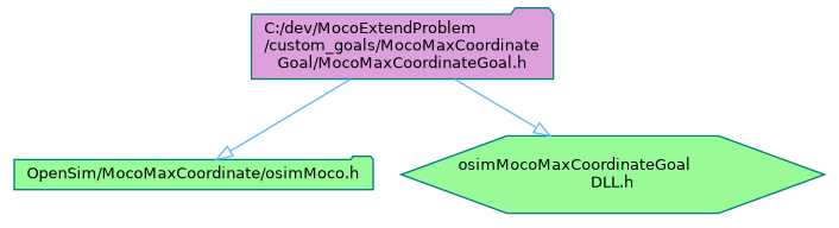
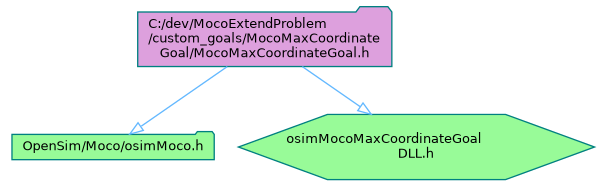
  digraph {
    fontname="DejaVu Sans"
    node [color=teal fillcolor=palegreen fontname="DejaVu Sans" fontsize=10 shape=folder style=filled]
    edge [color=steelblue1 fontname="DejaVu Sans" fontsize=10 labelfontname=Helvetica labelfontsize=10 style=solid arrowhead=onormal]
    n1 [fillcolor=plum fontcolor=black height=0.2 label="C:/dev/MocoExtendProblem\l/custom_goals/MocoMaxCoordinate\lGoal/MocoMaxCoordinateGoal.h" width=0.4]
-   n2 [height=0.2 label="OpenSim/MocoMaxCoordinate/osimMoco.h" width=0.4]
+   n2 [height=0.2 label="OpenSim/Moco/osimMoco.h" width=0.4]
    n3 [height=0.2 label="osimMocoMaxCoordinateGoal\lDLL.h" shape=hexagon width=0.4]
    n1 -> n2
    n1 -> n3
  }
